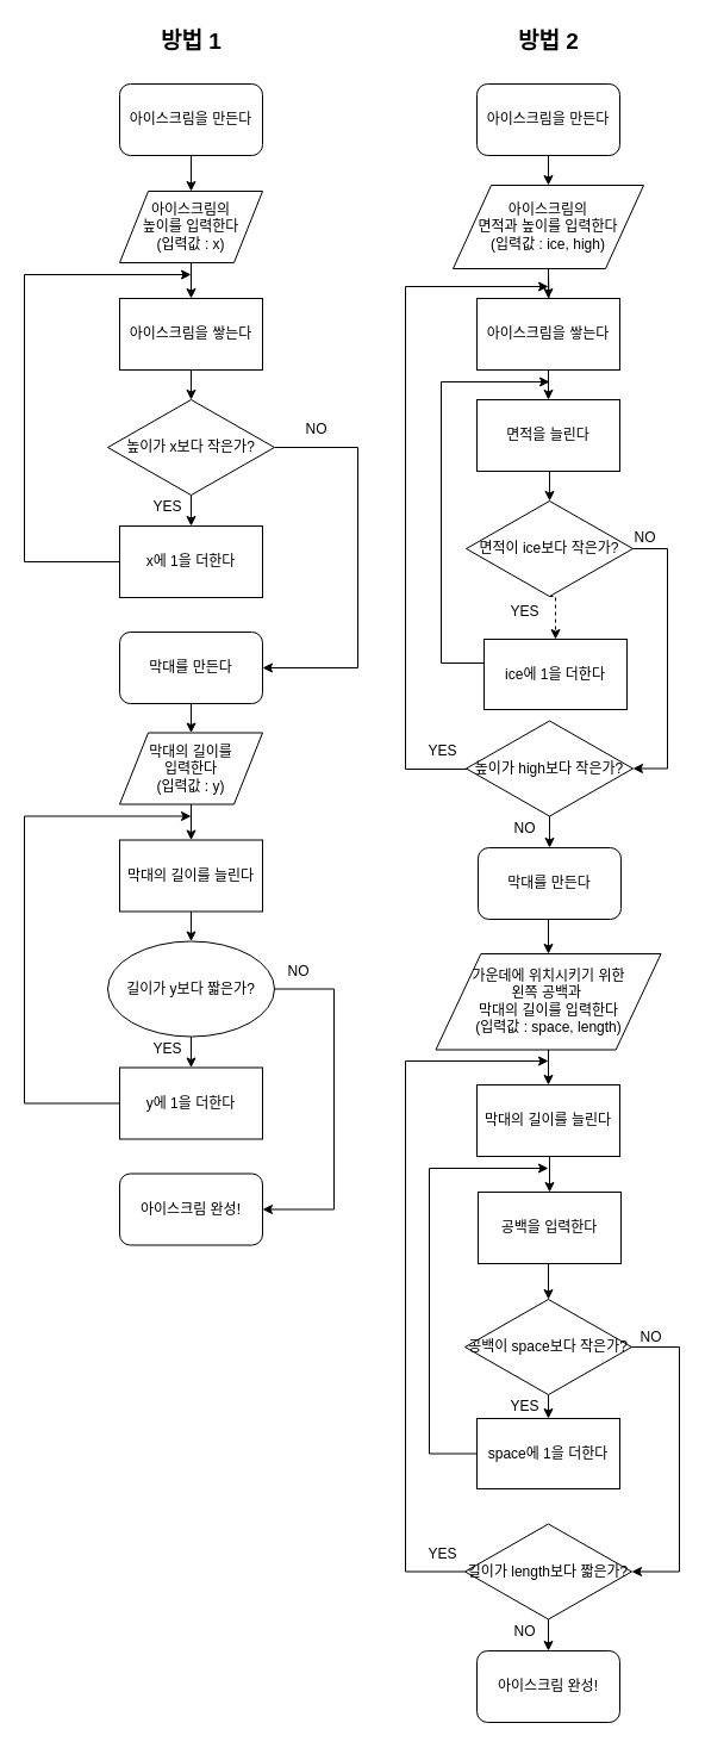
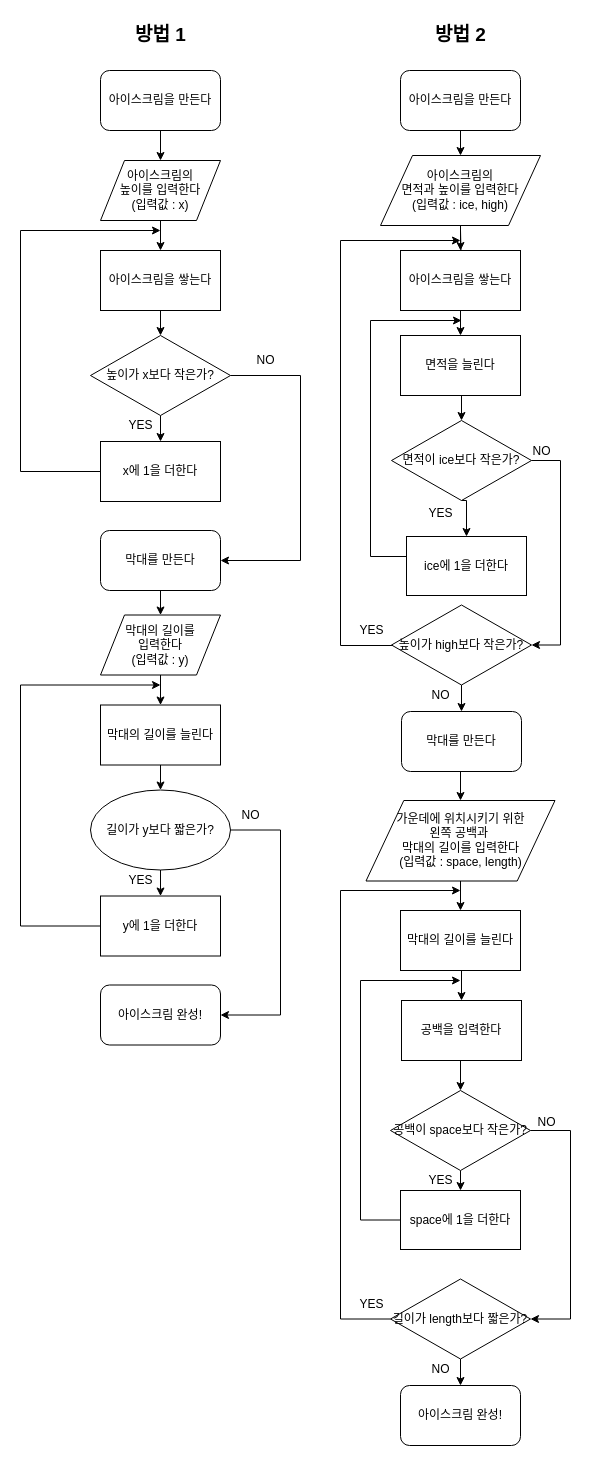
  <mxCell id="0" />
  <mxCell id="1" parent="0" />
  <mxCell id="2" style="edgeStyle=orthogonalEdgeStyle;rounded=0;orthogonalLoop=1;jettySize=auto;html=1;exitX=0.5;exitY=1;exitDx=0;exitDy=0;" edge="1" parent="1" source="3"><mxGeometry relative="1" as="geometry"><mxPoint x="160" y="160" as="targetPoint" /></mxGeometry></mxCell>
  <mxCell id="3" value="아이스크림을 만든다" style="rounded=1;whiteSpace=wrap;html=1;" vertex="1" parent="1"><mxGeometry x="100" y="70" width="120" height="60" as="geometry" /></mxCell>
  <mxCell id="4" style="edgeStyle=orthogonalEdgeStyle;rounded=0;orthogonalLoop=1;jettySize=auto;html=1;exitX=0.5;exitY=1;exitDx=0;exitDy=0;entryX=0.5;entryY=0;entryDx=0;entryDy=0;" edge="1" parent="1" source="12" target="9"><mxGeometry relative="1" as="geometry"><mxPoint x="170" y="410" as="targetPoint" /><mxPoint x="170" y="370" as="sourcePoint" /></mxGeometry></mxCell>
  <mxCell id="5" value="" style="edgeStyle=orthogonalEdgeStyle;rounded=0;orthogonalLoop=1;jettySize=auto;html=1;" edge="1" parent="1" source="6" target="12"><mxGeometry relative="1" as="geometry" /></mxCell>
  <mxCell id="6" value="아이스크림의&lt;br&gt;높이를&amp;nbsp;입력한다&lt;br&gt;(입력값 : x)" style="shape=parallelogram;perimeter=parallelogramPerimeter;whiteSpace=wrap;html=1;" vertex="1" parent="1"><mxGeometry x="100" y="160" width="120" height="60" as="geometry" /></mxCell>
  <mxCell id="7" style="edgeStyle=orthogonalEdgeStyle;rounded=0;orthogonalLoop=1;jettySize=auto;html=1;exitX=0.5;exitY=1;exitDx=0;exitDy=0;entryX=0.5;entryY=0;entryDx=0;entryDy=0;" edge="1" parent="1" source="9" target="11"><mxGeometry relative="1" as="geometry" /></mxCell>
  <mxCell id="8" style="edgeStyle=orthogonalEdgeStyle;rounded=0;orthogonalLoop=1;jettySize=auto;html=1;exitX=1;exitY=0.5;exitDx=0;exitDy=0;entryX=1;entryY=0.5;entryDx=0;entryDy=0;" edge="1" parent="1" source="9" target="15"><mxGeometry relative="1" as="geometry"><mxPoint x="250" y="580" as="targetPoint" /><Array as="points"><mxPoint x="300" y="375" /><mxPoint x="300" y="560" /></Array></mxGeometry></mxCell>
  <mxCell id="9" value="높이가 x보다 작은가?" style="rhombus;whiteSpace=wrap;html=1;" vertex="1" parent="1"><mxGeometry x="90" y="335" width="140" height="80" as="geometry" /></mxCell>
  <mxCell id="10" style="edgeStyle=orthogonalEdgeStyle;rounded=0;orthogonalLoop=1;jettySize=auto;html=1;exitX=0;exitY=0.5;exitDx=0;exitDy=0;" edge="1" parent="1" source="11"><mxGeometry relative="1" as="geometry"><mxPoint x="160" y="230" as="targetPoint" /><Array as="points"><mxPoint x="20" y="471" /><mxPoint x="20" y="230" /></Array></mxGeometry></mxCell>
  <mxCell id="11" value="x에 1을 더한다" style="rounded=0;whiteSpace=wrap;html=1;" vertex="1" parent="1"><mxGeometry x="100" y="441" width="120" height="60" as="geometry" /></mxCell>
  <mxCell id="12" value="아이스크림을 쌓는다" style="rounded=0;whiteSpace=wrap;html=1;" vertex="1" parent="1"><mxGeometry x="100" y="250" width="120" height="60" as="geometry" /></mxCell>
  <mxCell id="13" value="YES" style="text;html=1;align=center;verticalAlign=middle;resizable=0;points=[];autosize=1;" vertex="1" parent="1"><mxGeometry x="120" y="415" width="40" height="20" as="geometry" /></mxCell>
  <mxCell id="14" value="" style="edgeStyle=orthogonalEdgeStyle;rounded=0;orthogonalLoop=1;jettySize=auto;html=1;" edge="1" parent="1" source="15" target="19"><mxGeometry relative="1" as="geometry" /></mxCell>
  <mxCell id="15" value="막대를 만든다" style="rounded=1;whiteSpace=wrap;html=1;" vertex="1" parent="1"><mxGeometry x="100" y="530" width="120" height="60" as="geometry" /></mxCell>
  <mxCell id="16" value="NO" style="text;html=1;align=center;verticalAlign=middle;resizable=0;points=[];autosize=1;" vertex="1" parent="1"><mxGeometry x="250" y="350" width="30" height="20" as="geometry" /></mxCell>
  <mxCell id="17" style="edgeStyle=orthogonalEdgeStyle;rounded=0;orthogonalLoop=1;jettySize=auto;html=1;exitX=0.5;exitY=1;exitDx=0;exitDy=0;entryX=0.5;entryY=0;entryDx=0;entryDy=0;" edge="1" parent="1" source="25" target="22"><mxGeometry relative="1" as="geometry"><mxPoint x="170" y="864.5" as="targetPoint" /><mxPoint x="170" y="824.5" as="sourcePoint" /></mxGeometry></mxCell>
  <mxCell id="18" value="" style="edgeStyle=orthogonalEdgeStyle;rounded=0;orthogonalLoop=1;jettySize=auto;html=1;" edge="1" parent="1" source="19" target="25"><mxGeometry relative="1" as="geometry" /></mxCell>
  <mxCell id="19" value="막대의 길이를&lt;br&gt;입력한다&lt;br&gt;(입력값 : y)" style="shape=parallelogram;perimeter=parallelogramPerimeter;whiteSpace=wrap;html=1;" vertex="1" parent="1"><mxGeometry x="100" y="614.5" width="120" height="60" as="geometry" /></mxCell>
  <mxCell id="20" style="edgeStyle=orthogonalEdgeStyle;rounded=0;orthogonalLoop=1;jettySize=auto;html=1;exitX=0.5;exitY=1;exitDx=0;exitDy=0;entryX=0.5;entryY=0;entryDx=0;entryDy=0;" edge="1" parent="1" source="22" target="24"><mxGeometry relative="1" as="geometry" /></mxCell>
  <mxCell id="21" style="edgeStyle=orthogonalEdgeStyle;rounded=0;orthogonalLoop=1;jettySize=auto;html=1;exitX=1;exitY=0.5;exitDx=0;exitDy=0;entryX=1;entryY=0.5;entryDx=0;entryDy=0;" edge="1" parent="1" source="22" target="27"><mxGeometry relative="1" as="geometry"><mxPoint x="250" y="1034.5" as="targetPoint" /><Array as="points"><mxPoint x="280" y="829.5" /><mxPoint x="280" y="1014.5" /></Array></mxGeometry></mxCell>
  <mxCell id="22" value="길이가 y보다 짧은가?" style="ellipse;whiteSpace=wrap;html=1;" vertex="1" parent="1"><mxGeometry x="90" y="789.5" width="140" height="80" as="geometry" /></mxCell>
  <mxCell id="23" style="edgeStyle=orthogonalEdgeStyle;rounded=0;orthogonalLoop=1;jettySize=auto;html=1;exitX=0;exitY=0.5;exitDx=0;exitDy=0;" edge="1" parent="1" source="24"><mxGeometry relative="1" as="geometry"><mxPoint x="160" y="684.5" as="targetPoint" /><Array as="points"><mxPoint x="20" y="925.5" /><mxPoint x="20" y="684.5" /></Array></mxGeometry></mxCell>
  <mxCell id="24" value="y에 1을 더한다" style="rounded=0;whiteSpace=wrap;html=1;" vertex="1" parent="1"><mxGeometry x="100" y="895.5" width="120" height="60" as="geometry" /></mxCell>
  <mxCell id="25" value="막대의 길이를 늘린다" style="rounded=0;whiteSpace=wrap;html=1;" vertex="1" parent="1"><mxGeometry x="100" y="704.5" width="120" height="60" as="geometry" /></mxCell>
  <mxCell id="26" value="YES" style="text;html=1;align=center;verticalAlign=middle;resizable=0;points=[];autosize=1;" vertex="1" parent="1"><mxGeometry x="120" y="869.5" width="40" height="20" as="geometry" /></mxCell>
  <mxCell id="27" value="아이스크림 완성!" style="rounded=1;whiteSpace=wrap;html=1;" vertex="1" parent="1"><mxGeometry x="100" y="984.5" width="120" height="60" as="geometry" /></mxCell>
  <mxCell id="28" value="NO" style="text;html=1;align=center;verticalAlign=middle;resizable=0;points=[];autosize=1;" vertex="1" parent="1"><mxGeometry x="235" y="804.5" width="30" height="20" as="geometry" /></mxCell>
  <mxCell id="29" value="방법 1" style="text;html=1;align=center;verticalAlign=middle;resizable=0;points=[];autosize=1;fontStyle=1;fontSize=19;" vertex="1" parent="1"><mxGeometry x="130" y="20" width="60" height="30" as="geometry" /></mxCell>
  <mxCell id="30" value="방법 2" style="text;html=1;align=center;verticalAlign=middle;resizable=0;points=[];autosize=1;fontStyle=1;fontSize=19;" vertex="1" parent="1"><mxGeometry x="430" y="20" width="60" height="30" as="geometry" /></mxCell>
  <mxCell id="31" style="edgeStyle=orthogonalEdgeStyle;rounded=0;orthogonalLoop=1;jettySize=auto;html=1;exitX=0.5;exitY=1;exitDx=0;exitDy=0;entryX=0.5;entryY=0;entryDx=0;entryDy=0;" edge="1" parent="1" source="32" target="34"><mxGeometry relative="1" as="geometry"><mxPoint x="460" y="160" as="targetPoint" /></mxGeometry></mxCell>
  <mxCell id="32" value="아이스크림을 만든다" style="rounded=1;whiteSpace=wrap;html=1;" vertex="1" parent="1"><mxGeometry x="400" y="70" width="120" height="60" as="geometry" /></mxCell>
  <mxCell id="33" value="" style="edgeStyle=orthogonalEdgeStyle;rounded=0;orthogonalLoop=1;jettySize=auto;html=1;fontSize=19;exitX=0.5;exitY=1;exitDx=0;exitDy=0;" edge="1" parent="1" source="34" target="37"><mxGeometry relative="1" as="geometry" /></mxCell>
  <mxCell id="34" value="아이스크림의&lt;br&gt;면적과 높이를&amp;nbsp;입력한다&lt;br&gt;(입력값 : ice, high)" style="shape=parallelogram;perimeter=parallelogramPerimeter;whiteSpace=wrap;html=1;" vertex="1" parent="1"><mxGeometry x="380" y="155" width="160" height="70" as="geometry" /></mxCell>
  <mxCell id="35" value="" style="edgeStyle=orthogonalEdgeStyle;rounded=0;orthogonalLoop=1;jettySize=auto;html=1;" edge="1" parent="1" target="37"><mxGeometry relative="1" as="geometry"><mxPoint x="460" y="230" as="sourcePoint" /></mxGeometry></mxCell>
  <mxCell id="36" value="" style="edgeStyle=orthogonalEdgeStyle;rounded=0;orthogonalLoop=1;jettySize=auto;html=1;fontSize=19;" edge="1" parent="1" source="37" target="39"><mxGeometry relative="1" as="geometry" /></mxCell>
  <mxCell id="37" value="아이스크림을 쌓는다" style="rounded=0;whiteSpace=wrap;html=1;" vertex="1" parent="1"><mxGeometry x="400" y="250" width="120" height="60" as="geometry" /></mxCell>
  <mxCell id="38" style="edgeStyle=orthogonalEdgeStyle;rounded=0;orthogonalLoop=1;jettySize=auto;html=1;exitX=0.5;exitY=1;exitDx=0;exitDy=0;entryX=0.5;entryY=0;entryDx=0;entryDy=0;fontSize=19;" edge="1" parent="1" source="39" target="42"><mxGeometry relative="1" as="geometry" /></mxCell>
  <mxCell id="39" value="면적을 늘린다" style="rounded=0;whiteSpace=wrap;html=1;" vertex="1" parent="1"><mxGeometry x="400" y="335" width="120" height="60" as="geometry" /></mxCell>
- <mxCell id="40" style="edgeStyle=orthogonalEdgeStyle;rounded=0;orthogonalLoop=1;jettySize=auto;html=1;exitX=0.5;exitY=1;exitDx=0;exitDy=0;entryX=0.5;entryY=0;entryDx=0;entryDy=0;fontSize=19;dashed=1;" edge="1" parent="1" source="42" target="44"><mxGeometry relative="1" as="geometry" /></mxCell>
+ <mxCell id="40" style="edgeStyle=orthogonalEdgeStyle;rounded=0;orthogonalLoop=1;jettySize=auto;html=1;exitX=0.5;exitY=1;exitDx=0;exitDy=0;entryX=0.5;entryY=0;entryDx=0;entryDy=0;fontSize=19;" edge="1" parent="1" source="42" target="44"><mxGeometry relative="1" as="geometry" /></mxCell>
  <mxCell id="41" style="edgeStyle=orthogonalEdgeStyle;rounded=0;orthogonalLoop=1;jettySize=auto;html=1;exitX=1;exitY=0.5;exitDx=0;exitDy=0;fontSize=19;entryX=1;entryY=0.5;entryDx=0;entryDy=0;" edge="1" parent="1" source="42" target="49"><mxGeometry relative="1" as="geometry"><mxPoint x="540" y="645" as="targetPoint" /><Array as="points"><mxPoint x="560" y="460" /><mxPoint x="560" y="645" /></Array></mxGeometry></mxCell>
  <mxCell id="42" value="면적이 ice보다 작은가?" style="rhombus;whiteSpace=wrap;html=1;" vertex="1" parent="1"><mxGeometry x="391" y="420" width="140" height="80" as="geometry" /></mxCell>
  <mxCell id="43" style="edgeStyle=orthogonalEdgeStyle;rounded=0;orthogonalLoop=1;jettySize=auto;html=1;exitX=0;exitY=0.5;exitDx=0;exitDy=0;fontSize=19;" edge="1" parent="1" source="44"><mxGeometry relative="1" as="geometry"><mxPoint x="461" y="320" as="targetPoint" /><Array as="points"><mxPoint x="370" y="556" /><mxPoint x="370" y="320" /></Array></mxGeometry></mxCell>
  <mxCell id="44" value="ice에 1을 더한다" style="rounded=0;whiteSpace=wrap;html=1;" vertex="1" parent="1"><mxGeometry x="406" y="536" width="120" height="59" as="geometry" /></mxCell>
  <mxCell id="45" style="edgeStyle=orthogonalEdgeStyle;rounded=0;orthogonalLoop=1;jettySize=auto;html=1;exitX=0;exitY=0.5;exitDx=0;exitDy=0;fontSize=19;" edge="1" parent="1"><mxGeometry relative="1" as="geometry"><mxPoint x="460" y="240" as="targetPoint" /><mxPoint x="401" y="645" as="sourcePoint" /><Array as="points"><mxPoint x="340" y="645" /><mxPoint x="340" y="240" /></Array></mxGeometry></mxCell>
  <mxCell id="46" value="&lt;span style=&quot;font-size: 12px&quot;&gt;YES&lt;/span&gt;" style="text;html=1;align=center;verticalAlign=middle;resizable=0;points=[];autosize=1;fontSize=19;" vertex="1" parent="1"><mxGeometry x="420" y="496" width="40" height="30" as="geometry" /></mxCell>
  <mxCell id="47" value="NO" style="text;html=1;align=center;verticalAlign=middle;resizable=0;points=[];autosize=1;fontSize=12;fontStyle=0" vertex="1" parent="1"><mxGeometry x="526" y="441" width="30" height="20" as="geometry" /></mxCell>
  <mxCell id="48" value="" style="edgeStyle=orthogonalEdgeStyle;rounded=0;orthogonalLoop=1;jettySize=auto;html=1;fontSize=12;entryX=0.5;entryY=0;entryDx=0;entryDy=0;" edge="1" parent="1" source="49" target="52"><mxGeometry relative="1" as="geometry"><mxPoint x="461" y="710" as="targetPoint" /></mxGeometry></mxCell>
  <mxCell id="49" value="높이가 high보다 작은가?" style="rhombus;whiteSpace=wrap;html=1;" vertex="1" parent="1"><mxGeometry x="391" y="604.5" width="140" height="80" as="geometry" /></mxCell>
  <mxCell id="50" value="YES" style="text;html=1;align=center;verticalAlign=middle;resizable=0;points=[];autosize=1;fontSize=12;" vertex="1" parent="1"><mxGeometry x="351" y="620" width="40" height="20" as="geometry" /></mxCell>
  <mxCell id="51" style="edgeStyle=orthogonalEdgeStyle;rounded=0;orthogonalLoop=1;jettySize=auto;html=1;exitX=0.5;exitY=1;exitDx=0;exitDy=0;entryX=0.5;entryY=0;entryDx=0;entryDy=0;fontSize=12;" edge="1" parent="1" source="52" target="54"><mxGeometry relative="1" as="geometry" /></mxCell>
  <mxCell id="52" value="막대를 만든다" style="rounded=1;whiteSpace=wrap;html=1;fontSize=12;" vertex="1" parent="1"><mxGeometry x="401" y="711" width="120" height="60" as="geometry" /></mxCell>
  <mxCell id="53" style="edgeStyle=orthogonalEdgeStyle;rounded=0;orthogonalLoop=1;jettySize=auto;html=1;exitX=0.5;exitY=1;exitDx=0;exitDy=0;entryX=0.5;entryY=0;entryDx=0;entryDy=0;fontSize=12;" edge="1" parent="1" source="54" target="56"><mxGeometry relative="1" as="geometry" /></mxCell>
  <mxCell id="54" value="가운데에 위치시키기 위한&lt;br&gt;왼쪽 공백과&amp;nbsp;&lt;br&gt;막대의 길이를 입력한다&lt;br&gt;(입력값 : space, length)" style="shape=parallelogram;perimeter=parallelogramPerimeter;whiteSpace=wrap;html=1;" vertex="1" parent="1"><mxGeometry x="365.5" y="800" width="189" height="80.5" as="geometry" /></mxCell>
  <mxCell id="55" style="edgeStyle=orthogonalEdgeStyle;rounded=0;orthogonalLoop=1;jettySize=auto;html=1;exitX=0.5;exitY=1;exitDx=0;exitDy=0;entryX=0.5;entryY=0;entryDx=0;entryDy=0;fontSize=12;" edge="1" parent="1" source="56" target="58"><mxGeometry relative="1" as="geometry" /></mxCell>
  <mxCell id="56" value="막대의 길이를 늘린다" style="rounded=0;whiteSpace=wrap;html=1;" vertex="1" parent="1"><mxGeometry x="400" y="910" width="120" height="60" as="geometry" /></mxCell>
  <mxCell id="57" style="edgeStyle=orthogonalEdgeStyle;rounded=0;orthogonalLoop=1;jettySize=auto;html=1;exitX=0.5;exitY=1;exitDx=0;exitDy=0;entryX=0.5;entryY=0;entryDx=0;entryDy=0;fontSize=12;" edge="1" parent="1" source="58" target="61"><mxGeometry relative="1" as="geometry" /></mxCell>
  <mxCell id="58" value="공백을 입력한다" style="rounded=0;whiteSpace=wrap;html=1;" vertex="1" parent="1"><mxGeometry x="401" y="1000" width="120" height="60" as="geometry" /></mxCell>
  <mxCell id="59" style="edgeStyle=orthogonalEdgeStyle;rounded=0;orthogonalLoop=1;jettySize=auto;html=1;exitX=0.5;exitY=1;exitDx=0;exitDy=0;entryX=0.5;entryY=0;entryDx=0;entryDy=0;fontSize=12;" edge="1" parent="1" source="61" target="63"><mxGeometry relative="1" as="geometry" /></mxCell>
  <mxCell id="60" style="edgeStyle=orthogonalEdgeStyle;rounded=0;orthogonalLoop=1;jettySize=auto;html=1;exitX=1;exitY=0.5;exitDx=0;exitDy=0;entryX=1;entryY=0.5;entryDx=0;entryDy=0;fontSize=12;" edge="1" parent="1" source="61" target="66"><mxGeometry relative="1" as="geometry"><Array as="points"><mxPoint x="570" y="1130" /><mxPoint x="570" y="1319" /></Array></mxGeometry></mxCell>
  <mxCell id="61" value="공백이 space보다 작은가?" style="rhombus;whiteSpace=wrap;html=1;" vertex="1" parent="1"><mxGeometry x="390" y="1090" width="140" height="80" as="geometry" /></mxCell>
  <mxCell id="62" style="edgeStyle=orthogonalEdgeStyle;rounded=0;orthogonalLoop=1;jettySize=auto;html=1;exitX=0;exitY=0.5;exitDx=0;exitDy=0;fontSize=12;" edge="1" parent="1" source="63"><mxGeometry relative="1" as="geometry"><mxPoint x="460" y="980" as="targetPoint" /><Array as="points"><mxPoint x="360" y="1220" /><mxPoint x="360" y="980" /></Array></mxGeometry></mxCell>
  <mxCell id="63" value="space에 1을 더한다" style="rounded=0;whiteSpace=wrap;html=1;" vertex="1" parent="1"><mxGeometry x="400" y="1190" width="120" height="59" as="geometry" /></mxCell>
  <mxCell id="64" style="edgeStyle=orthogonalEdgeStyle;rounded=0;orthogonalLoop=1;jettySize=auto;html=1;exitX=0.5;exitY=1;exitDx=0;exitDy=0;entryX=0.5;entryY=0;entryDx=0;entryDy=0;fontSize=12;" edge="1" parent="1" source="66" target="67"><mxGeometry relative="1" as="geometry" /></mxCell>
  <mxCell id="65" style="edgeStyle=orthogonalEdgeStyle;rounded=0;orthogonalLoop=1;jettySize=auto;html=1;exitX=0;exitY=0.5;exitDx=0;exitDy=0;fontSize=12;" edge="1" parent="1" source="66"><mxGeometry relative="1" as="geometry"><mxPoint x="460" y="890" as="targetPoint" /><Array as="points"><mxPoint x="340" y="1319" /><mxPoint x="340" y="890" /></Array></mxGeometry></mxCell>
  <mxCell id="66" value="길이가 length보다 짧은가?" style="rhombus;whiteSpace=wrap;html=1;" vertex="1" parent="1"><mxGeometry x="390" y="1278.5" width="140" height="80" as="geometry" /></mxCell>
  <mxCell id="67" value="아이스크림 완성!" style="rounded=1;whiteSpace=wrap;html=1;fontSize=12;" vertex="1" parent="1"><mxGeometry x="400" y="1385" width="120" height="60" as="geometry" /></mxCell>
  <mxCell id="68" value="NO" style="text;html=1;align=center;verticalAlign=middle;resizable=0;points=[];autosize=1;fontSize=12;" vertex="1" parent="1"><mxGeometry x="531" y="1112" width="30" height="20" as="geometry" /></mxCell>
  <mxCell id="69" value="YES" style="text;html=1;align=center;verticalAlign=middle;resizable=0;points=[];autosize=1;fontSize=12;" vertex="1" parent="1"><mxGeometry x="420" y="1170" width="40" height="20" as="geometry" /></mxCell>
  <mxCell id="70" value="NO" style="text;html=1;align=center;verticalAlign=middle;resizable=0;points=[];autosize=1;fontSize=12;" vertex="1" parent="1"><mxGeometry x="425" y="684.5" width="30" height="20" as="geometry" /></mxCell>
  <mxCell id="71" value="NO" style="text;html=1;align=center;verticalAlign=middle;resizable=0;points=[];autosize=1;fontSize=12;" vertex="1" parent="1"><mxGeometry x="425" y="1358.5" width="30" height="20" as="geometry" /></mxCell>
  <mxCell id="72" value="YES" style="text;html=1;align=center;verticalAlign=middle;resizable=0;points=[];autosize=1;fontSize=12;" vertex="1" parent="1"><mxGeometry x="351" y="1294" width="40" height="20" as="geometry" /></mxCell>
